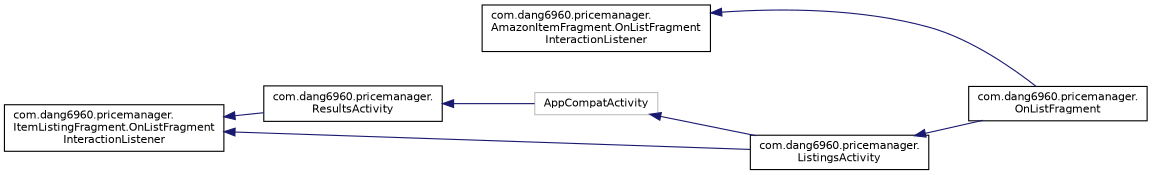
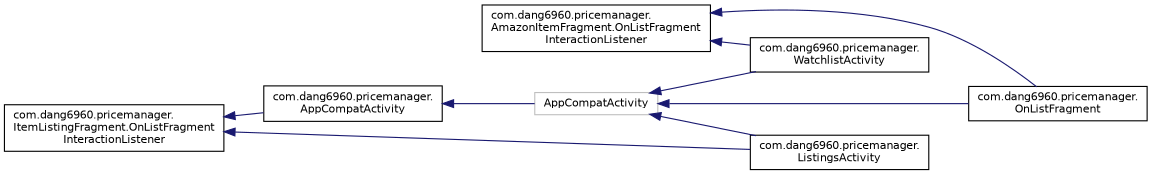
  digraph {
    rankdir=LR
    node [color=black fillcolor=white fontname=Helvetica fontsize=10 shape=record style=filled]
    edge [color=midnightblue dir=back fontname=Helvetica fontsize=10 labelfontname=Helvetica labelfontsize=10 style=solid]
    n1 [color=grey75 height=0.2 label=AppCompatActivity width=0.4]
    n2 [height=0.2 label="com.dang6960.pricemanager.\lListingsActivity" width=0.4]
    n3 [height=0.2 label="com.dang6960.pricemanager.\lOnListFragment" width=0.4]
-   n5 [height=0.2 label="com.dang6960.pricemanager.\lResultsActivity" width=0.4]
+   n4 [height=0.2 label="com.dang6960.pricemanager.\lWatchlistActivity" width=0.4]
+   n5 [height=0.2 label="com.dang6960.pricemanager.\lAppCompatActivity" width=0.4]
    n6 [height=0.2 label="com.dang6960.pricemanager.\lItemListingFragment.OnListFragment\lInteractionListener" width=0.4]
    n7 [height=0.2 label="com.dang6960.pricemanager.\lAmazonItemFragment.OnListFragment\lInteractionListener" width=0.4]
    n1 -> n2
-   n2 -> n3
+   n1 -> n3
+   n1 -> n4
    n5 -> n1
    n6 -> n2
    n6 -> n5
    n7 -> n3
+   n7 -> n4
  }
